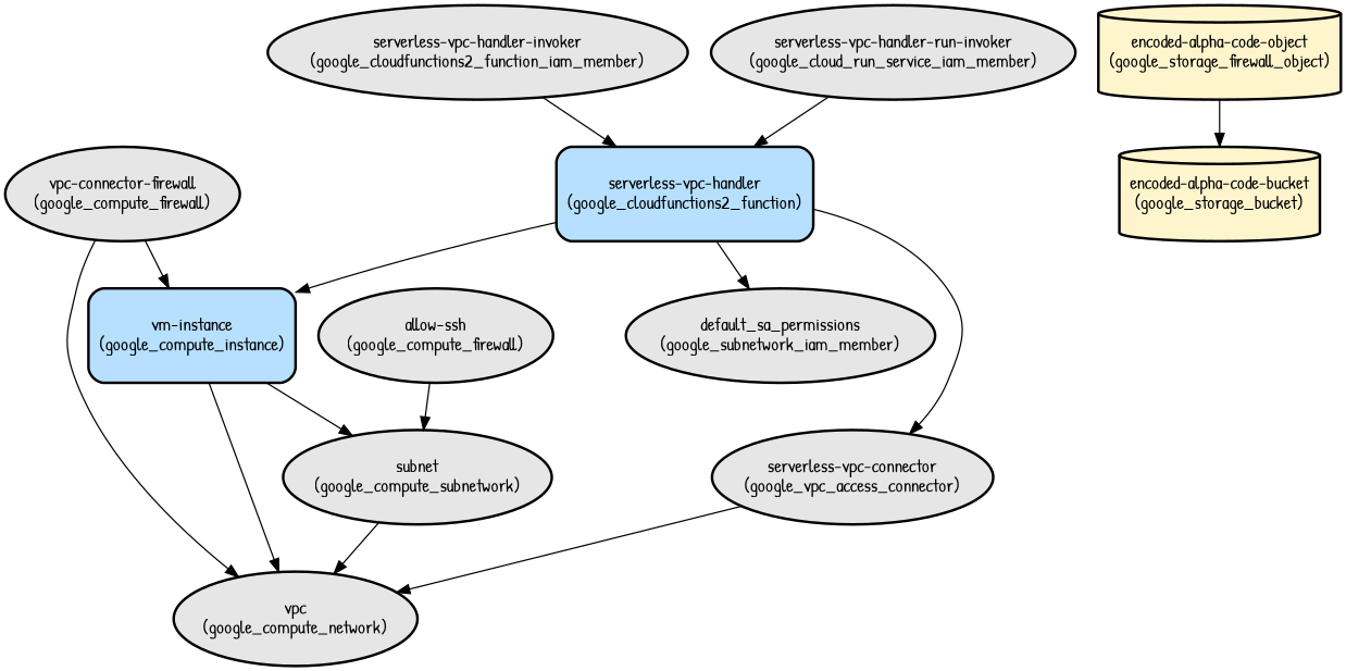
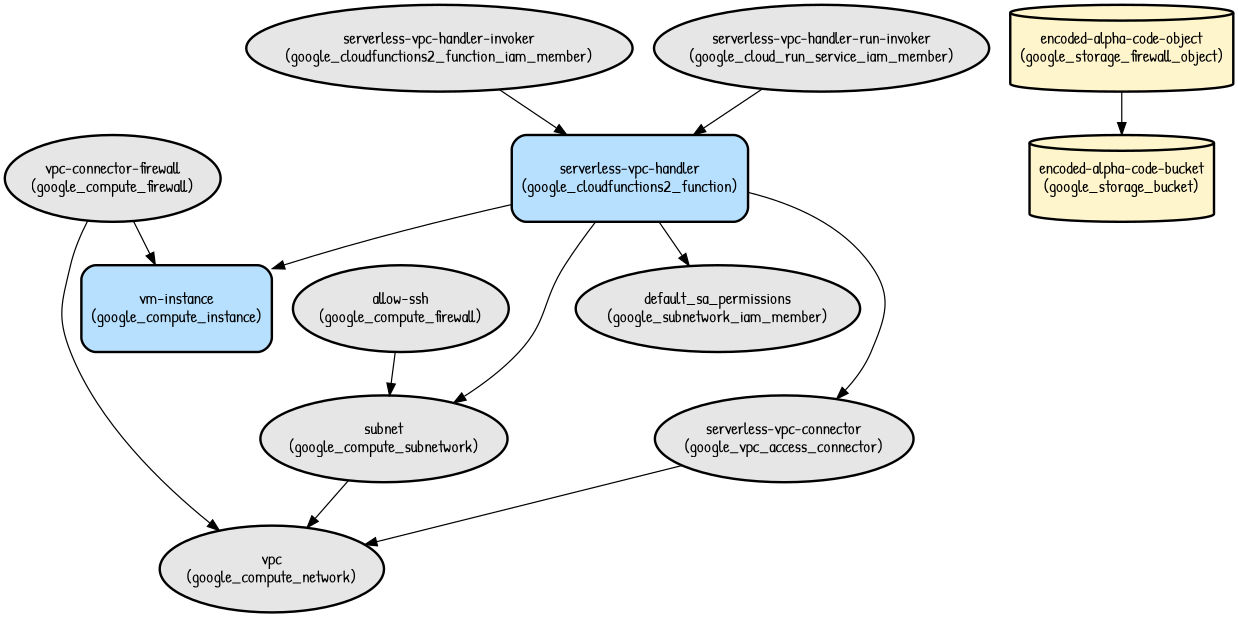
  digraph {
    fontname="Patrick Hand"
    node [color=black fillcolor="#E6E6E6" fontname="Patrick Hand" style="filled,bold,rounded"]
    edge [fontname="Patrick Hand"]
    n1 [height=1 label="vpc\n(google_compute_network)"]
    n2 [height=1 label="subnet\n(google_compute_subnetwork)"]
    n3 [height=1 label="serverless-vpc-connector\n(google_vpc_access_connector)"]
    n4 [height=1 label="vpc-connector-firewall\n(google_compute_firewall)"]
    n5 [fillcolor="#B7E0FF" height=1 label="vm-instance\n(google_compute_instance)" shape=rectangle]
    n6 [height=1 label="allow-ssh\n(google_compute_firewall)"]
    n7 [fillcolor="#FFF5CD" height=1 label="encoded-alpha-code-bucket\n(google_storage_bucket)" shape=cylinder]
    n8 [fillcolor="#FFF5CD" height=1 label="encoded-alpha-code-object\n(google_storage_firewall_object)" shape=cylinder]
    n9 [height=1 label="default_sa_permissions\n(google_subnetwork_iam_member)"]
    n10 [fillcolor="#B7E0FF" height=1 label="serverless-vpc-handler\n(google_cloudfunctions2_function)" shape=rectangle]
    n11 [height=1 label="serverless-vpc-handler-invoker\n(google_cloudfunctions2_function_iam_member)"]
    n12 [height=1 label="serverless-vpc-handler-run-invoker\n(google_cloud_run_service_iam_member)"]
    n2 -> n1
    n3 -> n1
    n4 -> n1
    n4 -> n5
-   n5 -> n1
-   n5 -> n2
+   n10 -> n2
    n6 -> n2
    n8 -> n7
    n10 -> n3
    n10 -> n5
    n10 -> n9
    n11 -> n10
    n12 -> n10
  }
